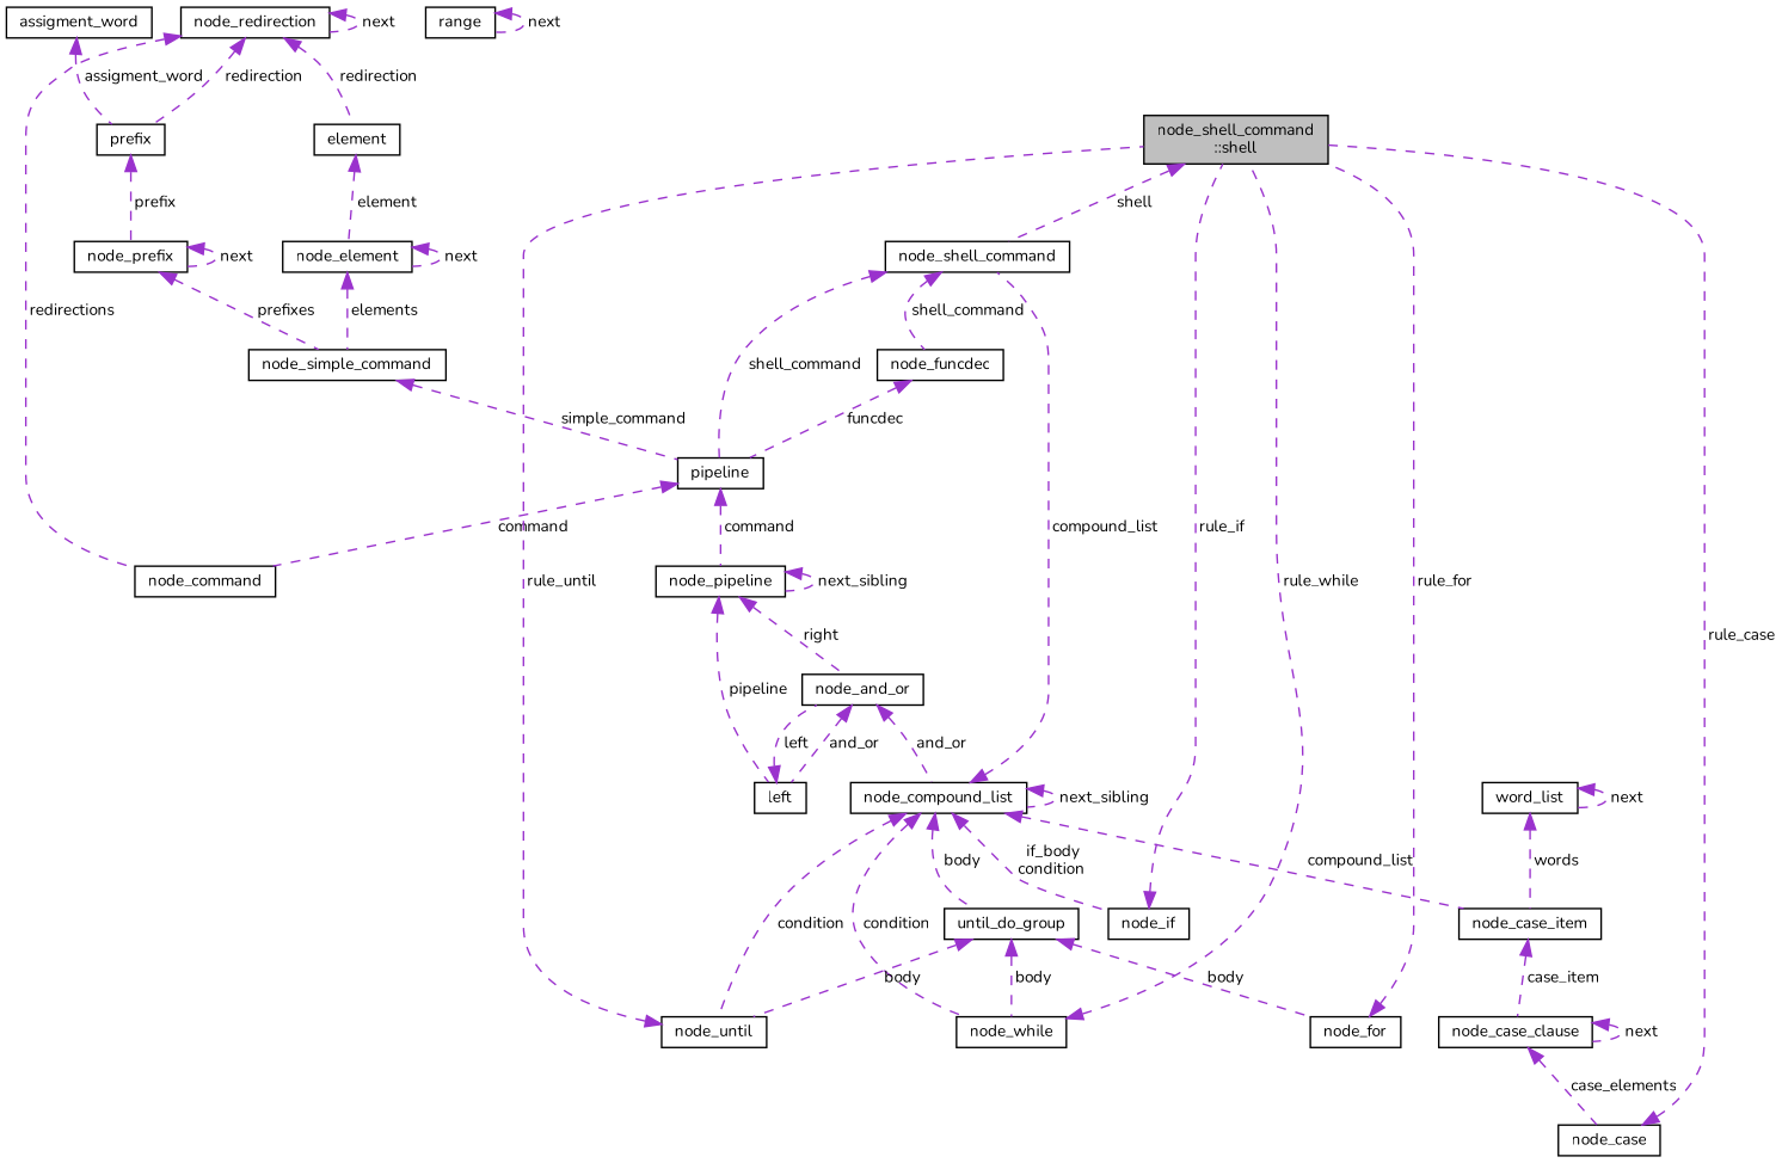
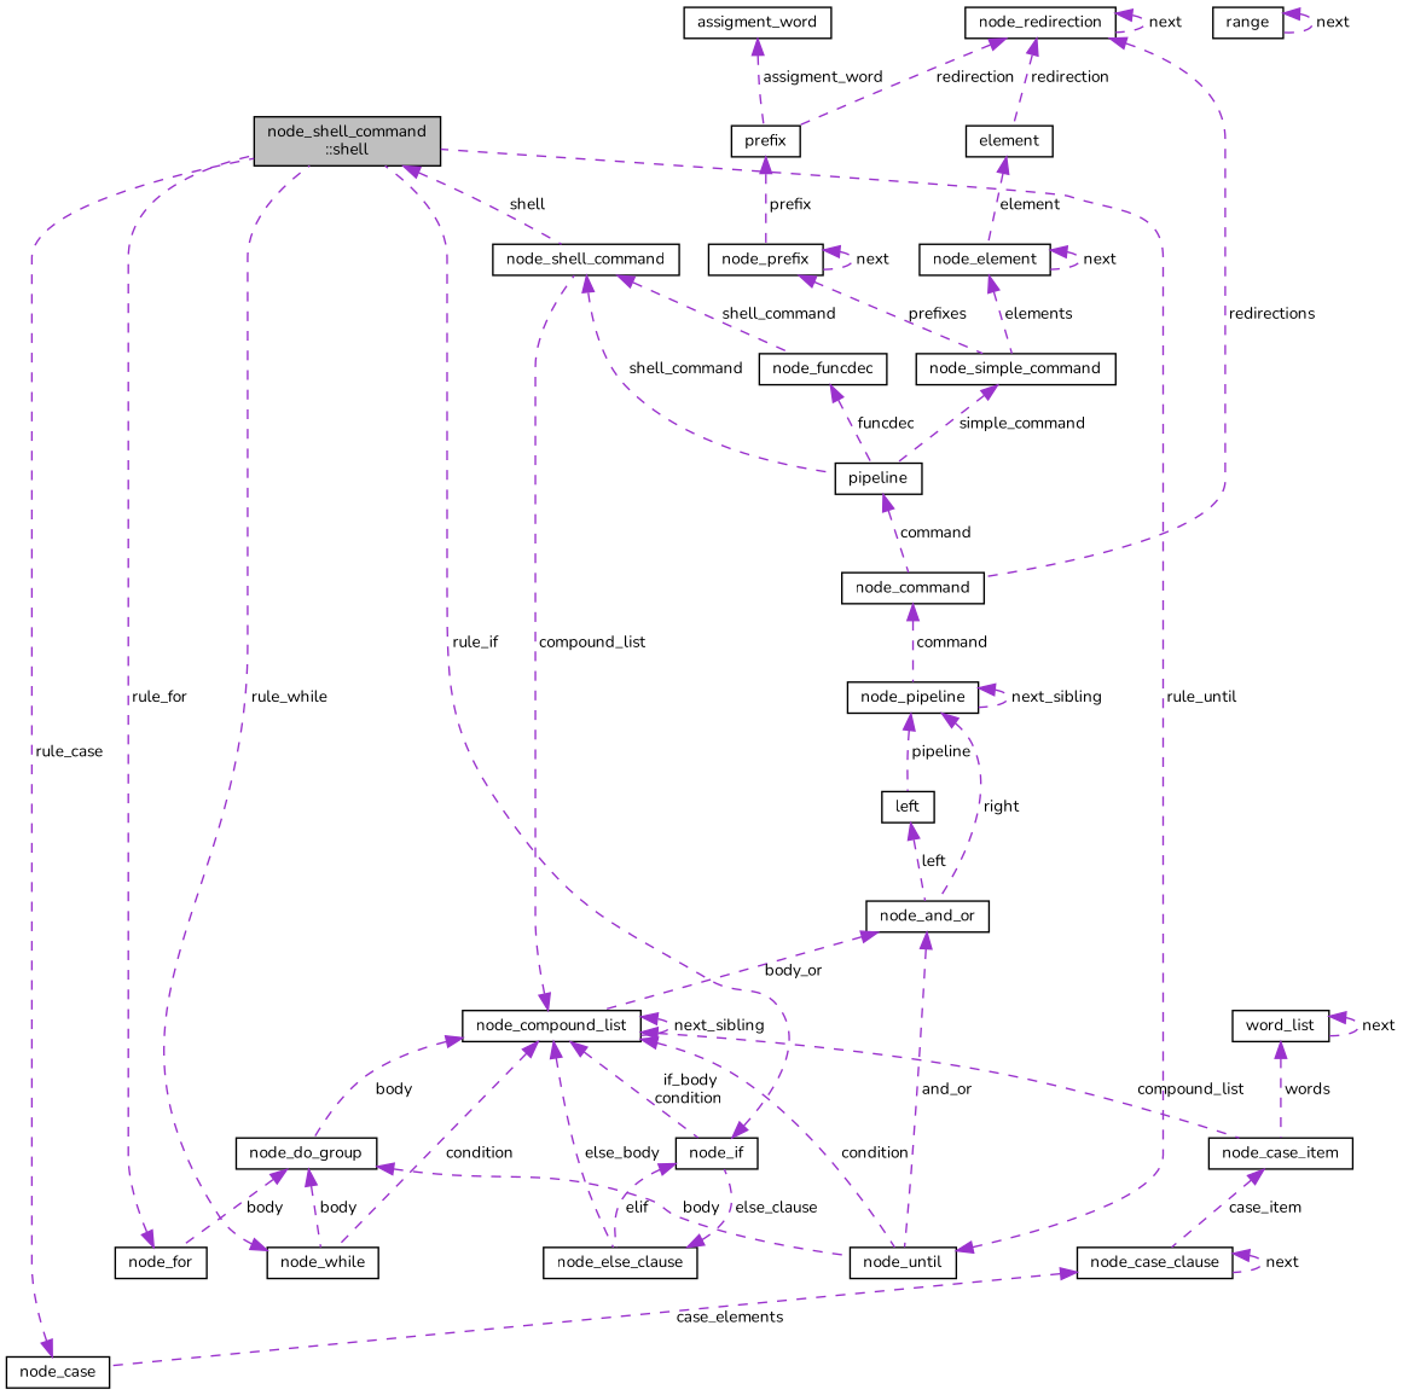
  digraph {
    fontname=Nunito
    node [color=black fillcolor=white fontname=Nunito fontsize=10 shape=record style=filled]
    edge [color=darkorchid3 dir=back fontname=Nunito fontsize=10 labelfontname=Helvetica labelfontsize=10 style=dashed]
    n1 [fillcolor=grey75 fontcolor=black height=0.2 label="node_shell_command\l::shell" width=0.4]
    n2 [height=0.2 label=node_shell_command width=0.4]
    n3 [height=0.2 label=pipeline width=0.4]
    n4 [height=0.2 label=node_funcdec width=0.4]
    n5 [height=0.2 label=node_if width=0.4]
+   n6 [height=0.2 label=node_else_clause width=0.4]
    n7 [height=0.2 label=node_compound_list width=0.4]
    n8 [height=0.2 label=node_until width=0.4]
-   n9 [height=0.2 label=until_do_group width=0.4]
+   n9 [height=0.2 label=node_do_group width=0.4]
    n10 [height=0.2 label=node_while width=0.4]
    n11 [height=0.2 label=node_case_item width=0.4]
    n12 [height=0.2 label=node_for width=0.4]
    n13 [height=0.2 label=node_case_clause width=0.4]
    n14 [height=0.2 label=node_and_or width=0.4]
    n15 [height=0.2 label=left width=0.4]
    n16 [height=0.2 label=node_pipeline width=0.4]
    n17 [height=0.2 label=node_command width=0.4]
    n18 [height=0.2 label=node_redirection width=0.4]
    n19 [height=0.2 label=element width=0.4]
    n20 [height=0.2 label=prefix width=0.4]
    n21 [height=0.2 label=node_element width=0.4]
    n22 [height=0.2 label=node_prefix width=0.4]
    n23 [height=0.2 label=node_simple_command width=0.4]
    n24 [height=0.2 label=assigment_word width=0.4]
    n25 [height=0.2 label=range width=0.4]
    n26 [height=0.2 label=node_case width=0.4]
    n27 [height=0.2 label=word_list width=0.4]
    n1 -> n2 [label=" shell"]
    n2 -> n3 [label=" shell_command"]
    n2 -> n4 [label=" shell_command"]
    n3 -> n17 [label=" command"]
    n4 -> n3 [label=" funcdec"]
    n5 -> n1 [label=" rule_if"]
+   n5 -> n6 [label=" elif"]
+   n6 -> n5 [label=" else_clause"]
    n7 -> n2 [label=" compound_list"]
    n7 -> n5 [label=" if_body\ncondition"]
+   n7 -> n6 [label=" else_body"]
    n7 -> n7 [label=" next_sibling"]
    n7 -> n8 [label=" condition"]
    n7 -> n9 [label=" body"]
    n7 -> n10 [label=" condition"]
    n7 -> n11 [label=" compound_list"]
    n8 -> n1 [label=" rule_until"]
    n9 -> n8 [label=" body"]
    n9 -> n10 [label=" body"]
    n9 -> n12 [label=" body"]
    n10 -> n1 [label=" rule_while"]
    n11 -> n13 [label=" case_item"]
    n12 -> n1 [label=" rule_for"]
    n13 -> n13 [label=" next"]
    n13 -> n26 [label=" case_elements"]
-   n14 -> n7 [label=" and_or"]
-   n14 -> n15 [label=" and_or"]
+   n14 -> n7 [label=" body_or"]
+   n14 -> n8 [label=" and_or"]
    n15 -> n14 [label=" left"]
    n16 -> n14 [label=" right"]
    n16 -> n15 [label=" pipeline"]
    n16 -> n16 [label=" next_sibling"]
-   n3 -> n16 [label=" command"]
+   n17 -> n16 [label=" command"]
    n18 -> n17 [label=" redirections"]
    n18 -> n18 [label=" next"]
    n18 -> n19 [label=" redirection"]
    n18 -> n20 [label=" redirection"]
    n19 -> n21 [label=" element"]
    n20 -> n22 [label=" prefix"]
    n21 -> n21 [label=" next"]
    n21 -> n23 [label=" elements"]
    n22 -> n22 [label=" next"]
    n22 -> n23 [label=" prefixes"]
    n23 -> n3 [label=" simple_command"]
    n24 -> n20 [label=" assigment_word"]
    n25 -> n25 [label=" next"]
    n26 -> n1 [label=" rule_case"]
    n27 -> n11 [label=" words"]
    n27 -> n27 [label=" next"]
  }
